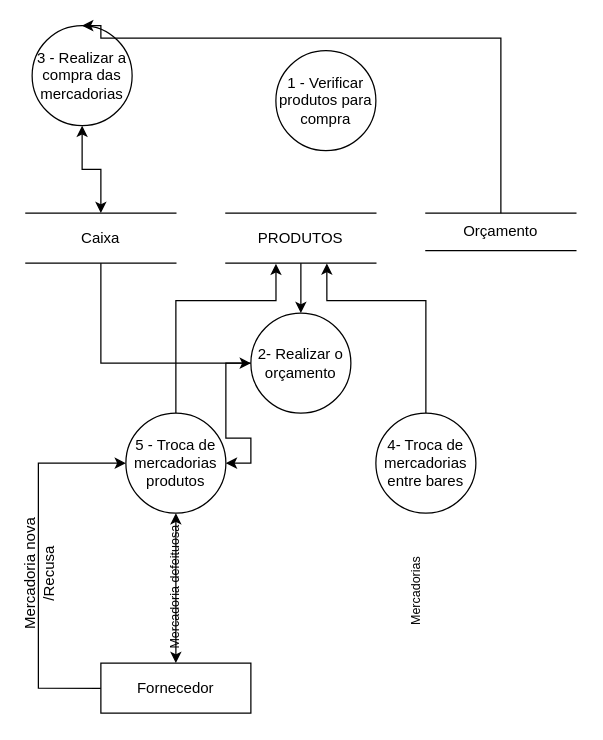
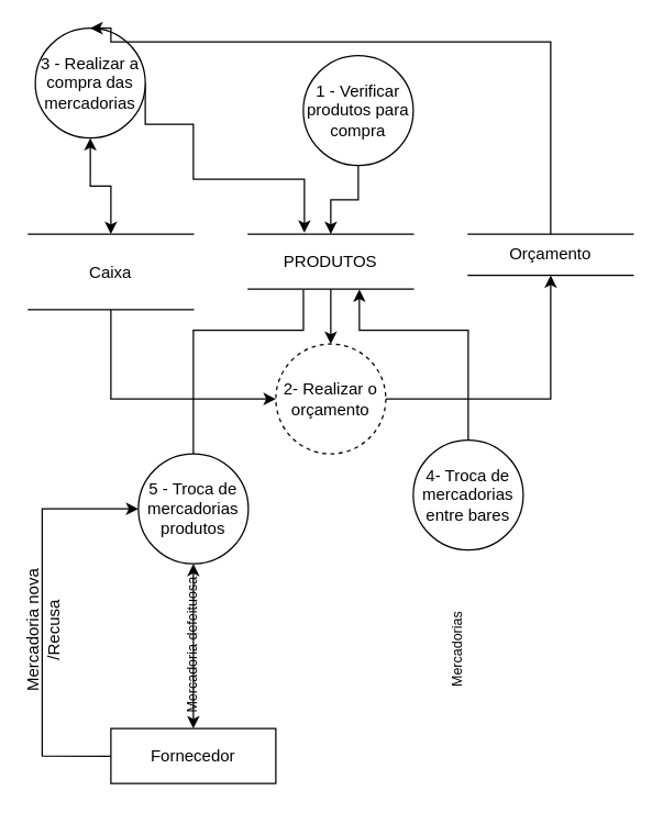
  <mxCell id="0" />
  <mxCell id="1" parent="0" />
+ <mxCell id="2" value="" style="edgeStyle=orthogonalEdgeStyle;rounded=0;orthogonalLoop=1;jettySize=auto;html=1;" parent="1" source="3" target="13" edge="1"><mxGeometry relative="1" as="geometry" /></mxCell>
  <mxCell id="3" value="&lt;font style=&quot;vertical-align: inherit&quot;&gt;&lt;font style=&quot;vertical-align: inherit&quot;&gt;1 - Verificar produtos para compra&lt;br&gt;&lt;/font&gt;&lt;/font&gt;" style="ellipse;whiteSpace=wrap;html=1;aspect=fixed;" parent="1" vertex="1"><mxGeometry x="220" y="40" width="80" height="80" as="geometry" /></mxCell>
- <mxCell id="4" value="" style="edgeStyle=orthogonalEdgeStyle;rounded=0;orthogonalLoop=1;jettySize=auto;html=1;" parent="1" source="5" target="11" edge="1"><mxGeometry relative="1" as="geometry"><mxPoint x="400" y="290" as="targetPoint" /></mxGeometry></mxCell>
- <mxCell id="5" value="&lt;font style=&quot;vertical-align: inherit&quot;&gt;&lt;font style=&quot;vertical-align: inherit&quot;&gt;2- Realizar o orçamento&lt;/font&gt;&lt;/font&gt;" style="ellipse;whiteSpace=wrap;html=1;aspect=fixed;" parent="1" vertex="1"><mxGeometry x="200" y="250" width="80" height="80" as="geometry" /></mxCell>
+ <mxCell id="4" value="" style="edgeStyle=orthogonalEdgeStyle;rounded=0;orthogonalLoop=1;jettySize=auto;html=1;entryX=0.5;entryY=1;entryDx=0;entryDy=0;" parent="1" source="5" target="15" edge="1"><mxGeometry relative="1" as="geometry"><mxPoint x="400" y="290" as="targetPoint" /></mxGeometry></mxCell>
+ <mxCell id="5" value="&lt;font style=&quot;vertical-align: inherit&quot;&gt;&lt;font style=&quot;vertical-align: inherit&quot;&gt;2- Realizar o orçamento&lt;/font&gt;&lt;/font&gt;" style="ellipse;whiteSpace=wrap;html=1;aspect=fixed;dashed=1;" parent="1" vertex="1"><mxGeometry x="200" y="250" width="80" height="80" as="geometry" /></mxCell>
+ <mxCell id="6" value="" style="edgeStyle=orthogonalEdgeStyle;rounded=0;orthogonalLoop=1;jettySize=auto;html=1;entryX=0.34;entryY=-0.025;entryDx=0;entryDy=0;entryPerimeter=0;exitX=1;exitY=0.5;exitDx=0;exitDy=0;" parent="1" source="7" target="13" edge="1"><mxGeometry relative="1" as="geometry"><Array as="points"><mxPoint x="140" y="90" /><mxPoint x="140" y="130" /><mxPoint x="221" y="130" /></Array></mxGeometry></mxCell>
  <mxCell id="7" value="&lt;font style=&quot;vertical-align: inherit&quot;&gt;&lt;font style=&quot;vertical-align: inherit&quot;&gt;3 - Realizar a compra das mercadorias&lt;/font&gt;&lt;/font&gt;" style="ellipse;whiteSpace=wrap;html=1;aspect=fixed;" parent="1" vertex="1"><mxGeometry x="25" y="20" width="80" height="80" as="geometry" /></mxCell>
  <mxCell id="8" value="" style="edgeStyle=orthogonalEdgeStyle;rounded=0;orthogonalLoop=1;jettySize=auto;html=1;startArrow=none;startFill=0;entryX=0.673;entryY=1.005;entryDx=0;entryDy=0;entryPerimeter=0;" parent="1" source="9" target="13" edge="1"><mxGeometry relative="1" as="geometry"><mxPoint x="340" y="230" as="targetPoint" /><Array as="points"><mxPoint x="340" y="240" /><mxPoint x="261" y="240" /></Array></mxGeometry></mxCell>
- <mxCell id="9" value="&lt;font style=&quot;vertical-align: inherit&quot;&gt;&lt;font style=&quot;vertical-align: inherit&quot;&gt;&lt;font style=&quot;vertical-align: inherit&quot;&gt;&lt;font style=&quot;vertical-align: inherit&quot;&gt;&lt;font style=&quot;vertical-align: inherit&quot;&gt;&lt;font style=&quot;vertical-align: inherit&quot;&gt;4- Troca de mercadorias entre bares&lt;/font&gt;&lt;/font&gt;&lt;/font&gt;&lt;/font&gt;&lt;/font&gt;&lt;/font&gt;" style="ellipse;whiteSpace=wrap;html=1;aspect=fixed;" parent="1" vertex="1"><mxGeometry x="300" y="330" width="80" height="80" as="geometry" /></mxCell>
- <mxCell id="10" value="" style="edgeStyle=orthogonalEdgeStyle;rounded=0;orthogonalLoop=1;jettySize=auto;html=1;startArrow=none;startFill=0;entryX=0.334;entryY=1.014;entryDx=0;entryDy=0;entryPerimeter=0;" parent="1" source="11" target="13" edge="1"><mxGeometry relative="1" as="geometry"><mxPoint x="140" y="230" as="targetPoint" /><Array as="points"><mxPoint x="140" y="240" /><mxPoint x="220" y="240" /></Array></mxGeometry></mxCell>
+ <mxCell id="9" value="&lt;font style=&quot;vertical-align: inherit&quot;&gt;&lt;font style=&quot;vertical-align: inherit&quot;&gt;&lt;font style=&quot;vertical-align: inherit&quot;&gt;&lt;font style=&quot;vertical-align: inherit&quot;&gt;&lt;font style=&quot;vertical-align: inherit&quot;&gt;&lt;font style=&quot;vertical-align: inherit&quot;&gt;4- Troca de mercadorias entre bares&lt;/font&gt;&lt;/font&gt;&lt;/font&gt;&lt;/font&gt;&lt;/font&gt;&lt;/font&gt;" style="ellipse;whiteSpace=wrap;html=1;aspect=fixed;" parent="1" vertex="1"><mxGeometry x="300" y="320" width="80" height="80" as="geometry" /></mxCell>
+ <mxCell id="10" value="" style="edgeStyle=orthogonalEdgeStyle;rounded=0;orthogonalLoop=1;jettySize=auto;html=1;startArrow=none;startFill=0;entryX=0.334;entryY=1.014;entryDx=0;entryDy=0;entryPerimeter=0;endArrow=none;" parent="1" source="11" target="13" edge="1"><mxGeometry relative="1" as="geometry"><mxPoint x="140" y="230" as="targetPoint" /><Array as="points"><mxPoint x="140" y="240" /><mxPoint x="220" y="240" /></Array></mxGeometry></mxCell>
  <mxCell id="11" value="5 - Troca de mercadorias produtos" style="ellipse;whiteSpace=wrap;html=1;aspect=fixed;" parent="1" vertex="1"><mxGeometry x="100" y="330" width="80" height="80" as="geometry" /></mxCell>
  <mxCell id="12" value="" style="edgeStyle=orthogonalEdgeStyle;rounded=0;orthogonalLoop=1;jettySize=auto;html=1;" parent="1" source="13" target="5" edge="1"><mxGeometry relative="1" as="geometry" /></mxCell>
  <mxCell id="13" value="PRODUTOS" style="shape=partialRectangle;whiteSpace=wrap;html=1;left=0;right=0;fillColor=none;" parent="1" vertex="1"><mxGeometry x="180" y="170" width="120" height="40" as="geometry" /></mxCell>
  <mxCell id="14" value="" style="edgeStyle=orthogonalEdgeStyle;rounded=0;orthogonalLoop=1;jettySize=auto;html=1;startArrow=none;startFill=0;entryX=0.5;entryY=0;entryDx=0;entryDy=0;" parent="1" source="15" target="7" edge="1"><mxGeometry relative="1" as="geometry"><mxPoint x="80" y="20" as="targetPoint" /><Array as="points"><mxPoint x="400" y="30" /><mxPoint x="80" y="30" /></Array></mxGeometry></mxCell>
  <mxCell id="15" value="Orçamento" style="shape=partialRectangle;whiteSpace=wrap;html=1;left=0;right=0;fillColor=none;" parent="1" vertex="1"><mxGeometry x="340" y="170" width="120" height="30" as="geometry" /></mxCell>
  <mxCell id="16" value="" style="edgeStyle=orthogonalEdgeStyle;rounded=0;orthogonalLoop=1;jettySize=auto;html=1;entryX=0;entryY=0.5;entryDx=0;entryDy=0;" parent="1" source="18" target="5" edge="1"><mxGeometry relative="1" as="geometry"><mxPoint x="80" y="290" as="targetPoint" /><Array as="points"><mxPoint x="80" y="290" /></Array></mxGeometry></mxCell>
  <mxCell id="17" value="" style="edgeStyle=orthogonalEdgeStyle;rounded=0;orthogonalLoop=1;jettySize=auto;html=1;startArrow=classic;startFill=1;" parent="1" source="7" target="18" edge="1"><mxGeometry relative="1" as="geometry" /></mxCell>
- <mxCell id="18" value="Caixa" style="shape=partialRectangle;whiteSpace=wrap;html=1;left=0;right=0;fillColor=none;" parent="1" vertex="1"><mxGeometry x="20" y="170" width="120" height="40" as="geometry" /></mxCell>
+ <mxCell id="18" value="Caixa" style="shape=partialRectangle;whiteSpace=wrap;html=1;left=0;right=0;fillColor=none;" parent="1" vertex="1"><mxGeometry x="20" y="170" width="120" height="55" as="geometry" /></mxCell>
  <mxCell id="19" value="" style="edgeStyle=orthogonalEdgeStyle;rounded=0;orthogonalLoop=1;jettySize=auto;html=1;startArrow=classic;startFill=1;" parent="1" source="20" edge="1"><mxGeometry relative="1" as="geometry"><mxPoint x="140" y="410" as="targetPoint" /></mxGeometry></mxCell>
  <mxCell id="20" value="Fornecedor" style="rounded=0;whiteSpace=wrap;html=1;" parent="1" vertex="1"><mxGeometry x="80" y="530" width="120" height="40" as="geometry" /></mxCell>
  <mxCell id="21" value="Mercadoria defeituosa" style="text;html=1;strokeColor=none;fillColor=none;align=center;verticalAlign=middle;whiteSpace=wrap;rounded=0;rotation=-90;fontSize=10;" parent="1" vertex="1"><mxGeometry x="86.87" y="451.62" width="105" height="35.75" as="geometry" /></mxCell>
  <mxCell id="22" value="&lt;font style=&quot;font-size: 10px&quot;&gt;Mercadorias&lt;br style=&quot;font-size: 10px&quot;&gt;&lt;/font&gt;" style="text;html=1;strokeColor=none;fillColor=none;align=center;verticalAlign=middle;whiteSpace=wrap;rounded=0;rotation=-90;fontSize=10;" parent="1" vertex="1"><mxGeometry x="279" y="462.5" width="105" height="20" as="geometry" /></mxCell>
  <mxCell id="23" value="" style="edgeStyle=orthogonalEdgeStyle;rounded=0;orthogonalLoop=1;jettySize=auto;html=1;entryX=0;entryY=0.5;entryDx=0;entryDy=0;" parent="1" target="11" edge="1"><mxGeometry relative="1" as="geometry"><mxPoint x="40" y="430.05" as="targetPoint" /><Array as="points"><mxPoint x="30" y="550" /><mxPoint x="30" y="370" /></Array><mxPoint x="80" y="550.11" as="sourcePoint" /></mxGeometry></mxCell>
  <mxCell id="24" value="Mercadoria nova&lt;br&gt;/Recusa" style="text;html=1;align=center;verticalAlign=middle;resizable=0;points=[];labelBackgroundColor=none;rotation=-90;" parent="23" vertex="1" connectable="0"><mxGeometry x="-0.037" relative="1" as="geometry"><mxPoint y="3.91" as="offset" /></mxGeometry></mxCell>
